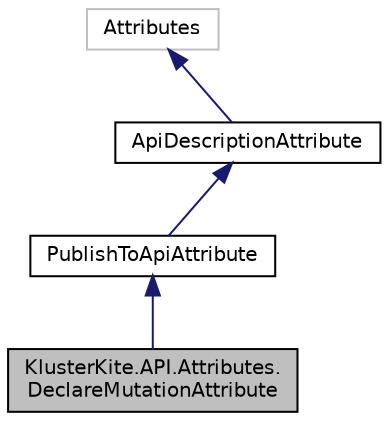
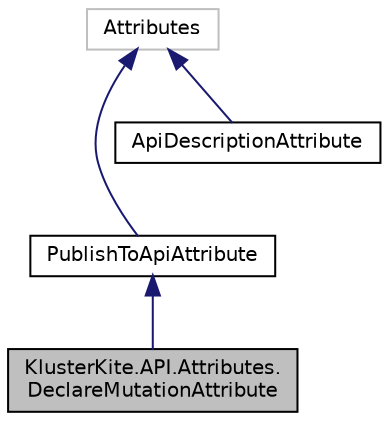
  digraph {
    node [color=black fillcolor=white fontname=Helvetica fontsize=10 shape=record style=filled]
    edge [color=midnightblue dir=back fontname=Helvetica fontsize=10 labelfontname=Helvetica labelfontsize=10 style=solid]
    n1 [fillcolor=grey75 fontcolor=black height=0.2 label="KlusterKite.API.Attributes.\lDeclareMutationAttribute" width=0.4]
    n2 [height=0.2 label=PublishToApiAttribute width=0.4]
    n3 [height=0.2 label=ApiDescriptionAttribute width=0.4]
    n4 [color=grey75 height=0.2 label=Attributes width=0.4]
    n2 -> n1
-   n3 -> n2
+   n4 -> n2
    n4 -> n3
  }
